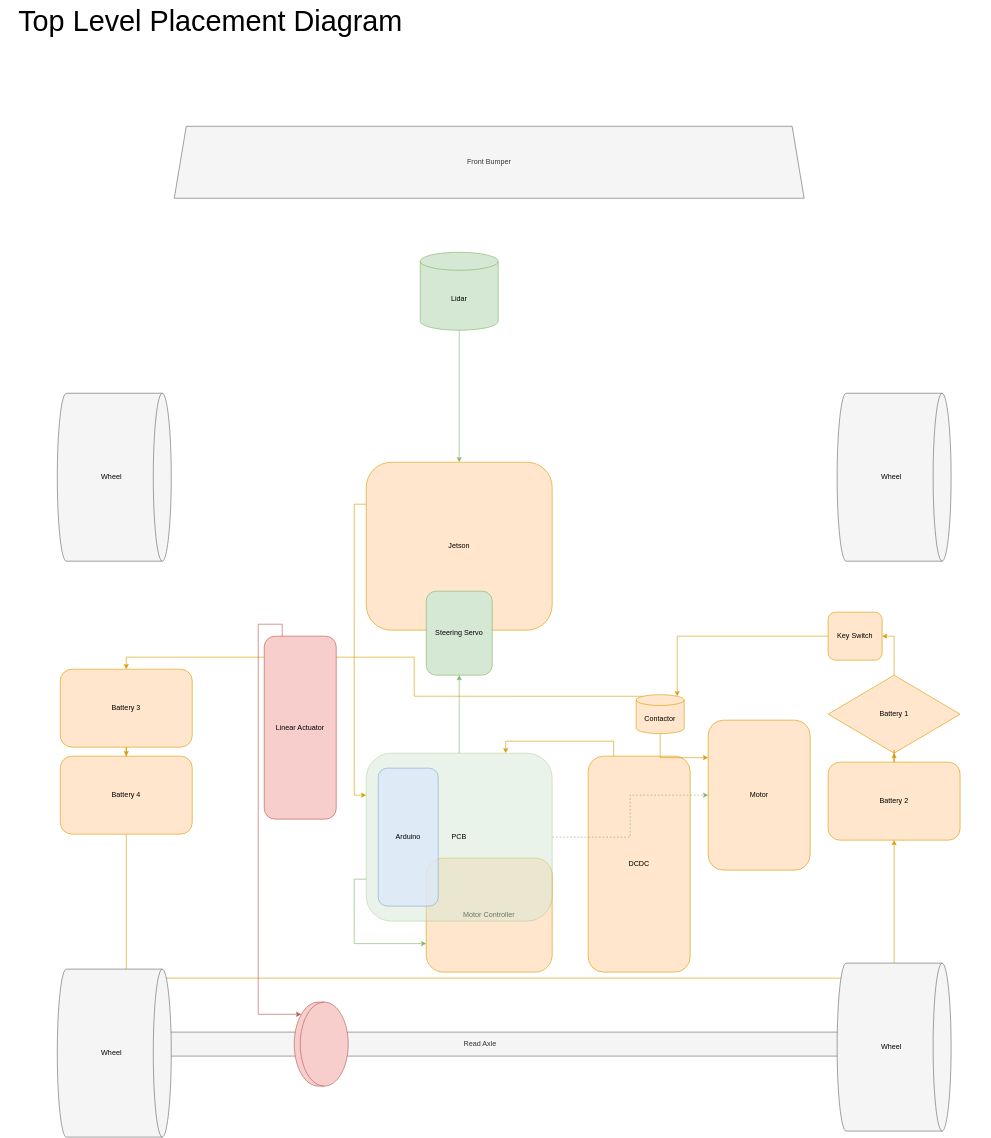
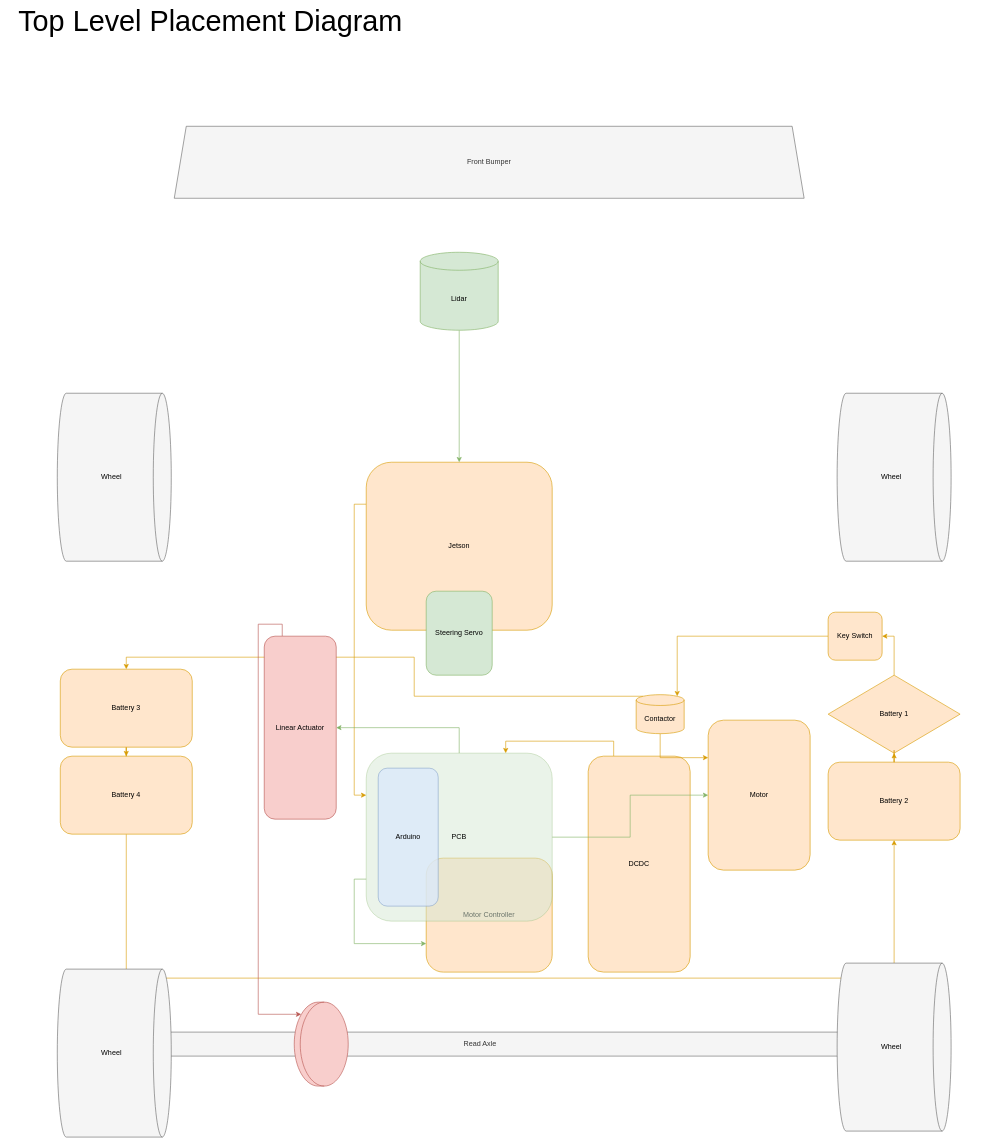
  <mxCell id="0" />
  <mxCell id="1" parent="0" />
  <mxCell id="2" value="Read Axle" style="rounded=1;whiteSpace=wrap;html=1;fillColor=#f5f5f5;strokeColor=#666666;fontColor=#333333;" vertex="1" parent="1"><mxGeometry x="190" y="1720" width="1220" height="40" as="geometry" /></mxCell>
  <mxCell id="3" value="Motor Controller" style="rounded=1;whiteSpace=wrap;html=1;fillColor=#ffe6cc;strokeColor=#d79b00;" vertex="1" parent="1"><mxGeometry x="710" y="1430" width="210" height="190" as="geometry" /></mxCell>
  <mxCell id="4" style="edgeStyle=orthogonalEdgeStyle;rounded=0;orthogonalLoop=1;jettySize=auto;html=1;exitX=0.25;exitY=0;exitDx=0;exitDy=0;entryX=0.75;entryY=0;entryDx=0;entryDy=0;fillColor=#ffe6cc;strokeColor=#d79b00;" edge="1" parent="1" source="5" target="16"><mxGeometry relative="1" as="geometry" /></mxCell>
  <mxCell id="5" value="DCDC" style="rounded=1;whiteSpace=wrap;html=1;fillColor=#ffe6cc;strokeColor=#d79b00;" vertex="1" parent="1"><mxGeometry x="980" y="1260" width="170" height="360" as="geometry" /></mxCell>
  <mxCell id="6" value="Motor" style="rounded=1;whiteSpace=wrap;html=1;fillColor=#ffe6cc;strokeColor=#d79b00;" vertex="1" parent="1"><mxGeometry x="1180" y="1200" width="170" height="250" as="geometry" /></mxCell>
  <mxCell id="7" style="edgeStyle=orthogonalEdgeStyle;rounded=0;orthogonalLoop=1;jettySize=auto;html=1;exitX=0.145;exitY=0;exitDx=0;exitDy=2.61;exitPerimeter=0;entryX=0.5;entryY=0;entryDx=0;entryDy=0;fillColor=#ffe6cc;strokeColor=#d79b00;" edge="1" parent="1" source="9" target="23"><mxGeometry relative="1" as="geometry" /></mxCell>
  <mxCell id="8" style="edgeStyle=orthogonalEdgeStyle;rounded=0;orthogonalLoop=1;jettySize=auto;html=1;exitX=0.5;exitY=1;exitDx=0;exitDy=0;exitPerimeter=0;entryX=0;entryY=0.25;entryDx=0;entryDy=0;fillColor=#ffe6cc;strokeColor=#d79b00;" edge="1" parent="1" source="9" target="6"><mxGeometry relative="1" as="geometry" /></mxCell>
  <mxCell id="9" value="Contactor" style="shape=cylinder3;whiteSpace=wrap;html=1;boundedLbl=1;backgroundOutline=1;size=9;fillColor=#ffe6cc;strokeColor=#d79b00;" vertex="1" parent="1"><mxGeometry x="1060" y="1157.5" width="80" height="65" as="geometry" /></mxCell>
  <mxCell id="10" style="edgeStyle=orthogonalEdgeStyle;rounded=0;orthogonalLoop=1;jettySize=auto;html=1;exitX=0;exitY=0.25;exitDx=0;exitDy=0;entryX=0;entryY=0.25;entryDx=0;entryDy=0;fillColor=#ffe6cc;strokeColor=#d79b00;" edge="1" parent="1" source="11" target="16"><mxGeometry relative="1" as="geometry" /></mxCell>
  <mxCell id="11" value="Jetson" style="rounded=1;whiteSpace=wrap;html=1;fillColor=#ffe6cc;strokeColor=#d79b00;" vertex="1" parent="1"><mxGeometry x="610" y="770" width="310" height="280" as="geometry" /></mxCell>
  <mxCell id="12" value="Steering Servo" style="rounded=1;whiteSpace=wrap;html=1;fillColor=#d5e8d4;strokeColor=#82b366;" vertex="1" parent="1"><mxGeometry x="710" y="985" width="110" height="140" as="geometry" /></mxCell>
- <mxCell id="13" style="edgeStyle=orthogonalEdgeStyle;rounded=0;orthogonalLoop=1;jettySize=auto;html=1;exitX=0.5;exitY=0;exitDx=0;exitDy=0;entryX=0.5;entryY=1;entryDx=0;entryDy=0;fillColor=#d5e8d4;strokeColor=#82b366;" edge="1" parent="1" source="16" target="12"><mxGeometry relative="1" as="geometry" /></mxCell>
+ <mxCell id="13" style="edgeStyle=orthogonalEdgeStyle;rounded=0;orthogonalLoop=1;jettySize=auto;html=1;exitX=0.5;exitY=0;exitDx=0;exitDy=0;fillColor=#d5e8d4;strokeColor=#82b366;" edge="1" parent="1" source="16" target="30"><mxGeometry relative="1" as="geometry" /></mxCell>
  <mxCell id="14" style="edgeStyle=orthogonalEdgeStyle;rounded=0;orthogonalLoop=1;jettySize=auto;html=1;exitX=0;exitY=0.75;exitDx=0;exitDy=0;entryX=0;entryY=0.75;entryDx=0;entryDy=0;fillColor=#d5e8d4;strokeColor=#82b366;" edge="1" parent="1" source="16" target="3"><mxGeometry relative="1" as="geometry" /></mxCell>
- <mxCell id="15" style="edgeStyle=orthogonalEdgeStyle;rounded=0;orthogonalLoop=1;jettySize=auto;html=1;exitX=1;exitY=0.5;exitDx=0;exitDy=0;entryX=0;entryY=0.5;entryDx=0;entryDy=0;fillColor=#d5e8d4;strokeColor=#82b366;dashed=1;" edge="1" parent="1" source="16" target="6"><mxGeometry relative="1" as="geometry" /></mxCell>
+ <mxCell id="15" style="edgeStyle=orthogonalEdgeStyle;rounded=0;orthogonalLoop=1;jettySize=auto;html=1;exitX=1;exitY=0.5;exitDx=0;exitDy=0;entryX=0;entryY=0.5;entryDx=0;entryDy=0;fillColor=#d5e8d4;strokeColor=#82b366;" edge="1" parent="1" source="16" target="6"><mxGeometry relative="1" as="geometry" /></mxCell>
  <mxCell id="16" value="PCB" style="rounded=1;whiteSpace=wrap;html=1;opacity=50;fillColor=#d5e8d4;strokeColor=#82b366;" vertex="1" parent="1"><mxGeometry x="610" y="1255" width="310" height="280" as="geometry" /></mxCell>
  <mxCell id="17" value="Arduino" style="rounded=1;whiteSpace=wrap;html=1;fillColor=#dae8fc;strokeColor=#6c8ebf;opacity=75;" vertex="1" parent="1"><mxGeometry x="630" y="1280" width="100" height="230" as="geometry" /></mxCell>
  <mxCell id="18" style="edgeStyle=orthogonalEdgeStyle;rounded=0;orthogonalLoop=1;jettySize=auto;html=1;exitX=0.5;exitY=0;exitDx=0;exitDy=0;entryX=1;entryY=0.5;entryDx=0;entryDy=0;fillColor=#ffe6cc;strokeColor=#d79b00;" edge="1" parent="1" source="19" target="41"><mxGeometry relative="1" as="geometry" /></mxCell>
  <mxCell id="19" value="Battery 1" style="rhombus;whiteSpace=wrap;html=1;fillColor=#ffe6cc;strokeColor=#d79b00;" vertex="1" parent="1"><mxGeometry x="1380" y="1125" width="220" height="130" as="geometry" /></mxCell>
  <mxCell id="20" style="edgeStyle=orthogonalEdgeStyle;rounded=0;orthogonalLoop=1;jettySize=auto;html=1;exitX=0.5;exitY=0;exitDx=0;exitDy=0;fillColor=#ffe6cc;strokeColor=#d79b00;" edge="1" parent="1" source="21" target="19"><mxGeometry relative="1" as="geometry" /></mxCell>
  <mxCell id="21" value="Battery 2" style="rounded=1;whiteSpace=wrap;html=1;fillColor=#ffe6cc;strokeColor=#d79b00;" vertex="1" parent="1"><mxGeometry x="1380" y="1270" width="220" height="130" as="geometry" /></mxCell>
  <mxCell id="22" value="" style="edgeStyle=orthogonalEdgeStyle;rounded=0;orthogonalLoop=1;jettySize=auto;html=1;fillColor=#ffe6cc;strokeColor=#d79b00;" edge="1" parent="1" source="23" target="25"><mxGeometry relative="1" as="geometry" /></mxCell>
  <mxCell id="23" value="Battery 3" style="rounded=1;whiteSpace=wrap;html=1;fillColor=#ffe6cc;strokeColor=#d79b00;" vertex="1" parent="1"><mxGeometry x="100" y="1115" width="220" height="130" as="geometry" /></mxCell>
  <mxCell id="24" style="edgeStyle=orthogonalEdgeStyle;rounded=0;orthogonalLoop=1;jettySize=auto;html=1;exitX=0.5;exitY=1;exitDx=0;exitDy=0;entryX=0.5;entryY=1;entryDx=0;entryDy=0;fillColor=#ffe6cc;strokeColor=#d79b00;" edge="1" parent="1" source="25" target="21"><mxGeometry relative="1" as="geometry"><Array as="points"><mxPoint x="210" y="1630" /><mxPoint x="1490" y="1630" /></Array></mxGeometry></mxCell>
  <mxCell id="25" value="Battery 4" style="rounded=1;whiteSpace=wrap;html=1;fillColor=#ffe6cc;strokeColor=#d79b00;" vertex="1" parent="1"><mxGeometry x="100" y="1260" width="220" height="130" as="geometry" /></mxCell>
  <mxCell id="26" style="edgeStyle=orthogonalEdgeStyle;rounded=0;orthogonalLoop=1;jettySize=auto;html=1;exitX=0.5;exitY=1;exitDx=0;exitDy=0;exitPerimeter=0;entryX=0.5;entryY=0;entryDx=0;entryDy=0;fillColor=#d5e8d4;strokeColor=#82b366;" edge="1" parent="1" source="27" target="11"><mxGeometry relative="1" as="geometry" /></mxCell>
  <mxCell id="27" value="Lidar" style="shape=cylinder3;whiteSpace=wrap;html=1;boundedLbl=1;backgroundOutline=1;size=15;fillColor=#d5e8d4;strokeColor=#82b366;" vertex="1" parent="1"><mxGeometry x="700" y="420" width="130" height="130" as="geometry" /></mxCell>
  <mxCell id="28" value="" style="shape=cylinder3;whiteSpace=wrap;html=1;boundedLbl=1;backgroundOutline=1;size=40.0;rotation=90;fillColor=#f8cecc;strokeColor=#b85450;" vertex="1" parent="1"><mxGeometry x="465" y="1695" width="140" height="90" as="geometry" /></mxCell>
  <mxCell id="29" style="edgeStyle=orthogonalEdgeStyle;rounded=0;orthogonalLoop=1;jettySize=auto;html=1;exitX=0.25;exitY=0;exitDx=0;exitDy=0;entryX=0.145;entryY=1;entryDx=0;entryDy=-11.6;entryPerimeter=0;fillColor=#f8cecc;strokeColor=#b85450;" edge="1" parent="1" source="30" target="28"><mxGeometry relative="1" as="geometry"><Array as="points"><mxPoint x="470" y="1040" /><mxPoint x="430" y="1040" /><mxPoint x="430" y="1690" /></Array></mxGeometry></mxCell>
  <mxCell id="30" value="Linear Actuator" style="rounded=1;whiteSpace=wrap;html=1;fillColor=#f8cecc;strokeColor=#b85450;" vertex="1" parent="1"><mxGeometry x="440" y="1060" width="120" height="305" as="geometry" /></mxCell>
  <mxCell id="31" value="" style="shape=cylinder3;whiteSpace=wrap;html=1;boundedLbl=1;backgroundOutline=1;size=15;rotation=90;fillColor=#f5f5f5;strokeColor=#666666;fontColor=#333333;" vertex="1" parent="1"><mxGeometry x="50" y="700" width="280" height="190" as="geometry" /></mxCell>
  <mxCell id="32" value="Wheel" style="text;html=1;align=center;verticalAlign=middle;resizable=0;points=[];autosize=1;" vertex="1" parent="1"><mxGeometry x="160" y="785" width="50" height="20" as="geometry" /></mxCell>
  <mxCell id="33" value="" style="shape=cylinder3;whiteSpace=wrap;html=1;boundedLbl=1;backgroundOutline=1;size=15;rotation=90;fillColor=#f5f5f5;strokeColor=#666666;fontColor=#333333;" vertex="1" parent="1"><mxGeometry x="1350" y="700" width="280" height="190" as="geometry" /></mxCell>
  <mxCell id="34" value="Wheel" style="text;html=1;align=center;verticalAlign=middle;resizable=0;points=[];autosize=1;" vertex="1" parent="1"><mxGeometry x="1460" y="785" width="50" height="20" as="geometry" /></mxCell>
  <mxCell id="35" value="" style="shape=cylinder3;whiteSpace=wrap;html=1;boundedLbl=1;backgroundOutline=1;size=15;rotation=90;fillColor=#f5f5f5;strokeColor=#666666;fontColor=#333333;" vertex="1" parent="1"><mxGeometry x="50" y="1660" width="280" height="190" as="geometry" /></mxCell>
  <mxCell id="36" value="Wheel" style="text;html=1;align=center;verticalAlign=middle;resizable=0;points=[];autosize=1;" vertex="1" parent="1"><mxGeometry x="160" y="1745" width="50" height="20" as="geometry" /></mxCell>
  <mxCell id="37" value="" style="shape=cylinder3;whiteSpace=wrap;html=1;boundedLbl=1;backgroundOutline=1;size=15;rotation=90;fillColor=#f5f5f5;strokeColor=#666666;fontColor=#333333;" vertex="1" parent="1"><mxGeometry x="1350" y="1650" width="280" height="190" as="geometry" /></mxCell>
  <mxCell id="38" value="Wheel" style="text;html=1;align=center;verticalAlign=middle;resizable=0;points=[];autosize=1;" vertex="1" parent="1"><mxGeometry x="1460" y="1735" width="50" height="20" as="geometry" /></mxCell>
  <mxCell id="39" value="Front Bumper" style="shape=trapezoid;perimeter=trapezoidPerimeter;whiteSpace=wrap;html=1;fixedSize=1;fillColor=#f5f5f5;strokeColor=#666666;fontColor=#333333;" vertex="1" parent="1"><mxGeometry x="290" y="210" width="1050" height="120" as="geometry" /></mxCell>
  <mxCell id="40" style="edgeStyle=orthogonalEdgeStyle;rounded=0;orthogonalLoop=1;jettySize=auto;html=1;exitX=0;exitY=0.5;exitDx=0;exitDy=0;entryX=0.855;entryY=0;entryDx=0;entryDy=2.61;entryPerimeter=0;fillColor=#ffe6cc;strokeColor=#d79b00;" edge="1" parent="1" source="41" target="9"><mxGeometry relative="1" as="geometry" /></mxCell>
  <mxCell id="41" value="Key Switch" style="rounded=1;whiteSpace=wrap;html=1;fillColor=#ffe6cc;strokeColor=#d79b00;" vertex="1" parent="1"><mxGeometry x="1380" y="1020" width="90" height="80" as="geometry" /></mxCell>
  <mxCell id="42" value="&lt;span style=&quot;font-size: 48px&quot;&gt;Top Level Placement Diagram&lt;br&gt;&lt;/span&gt;" style="text;html=1;align=center;verticalAlign=middle;resizable=0;points=[];autosize=1;" vertex="1" parent="1"><mxGeometry x="20" y="20" width="660" height="30" as="geometry" /></mxCell>
